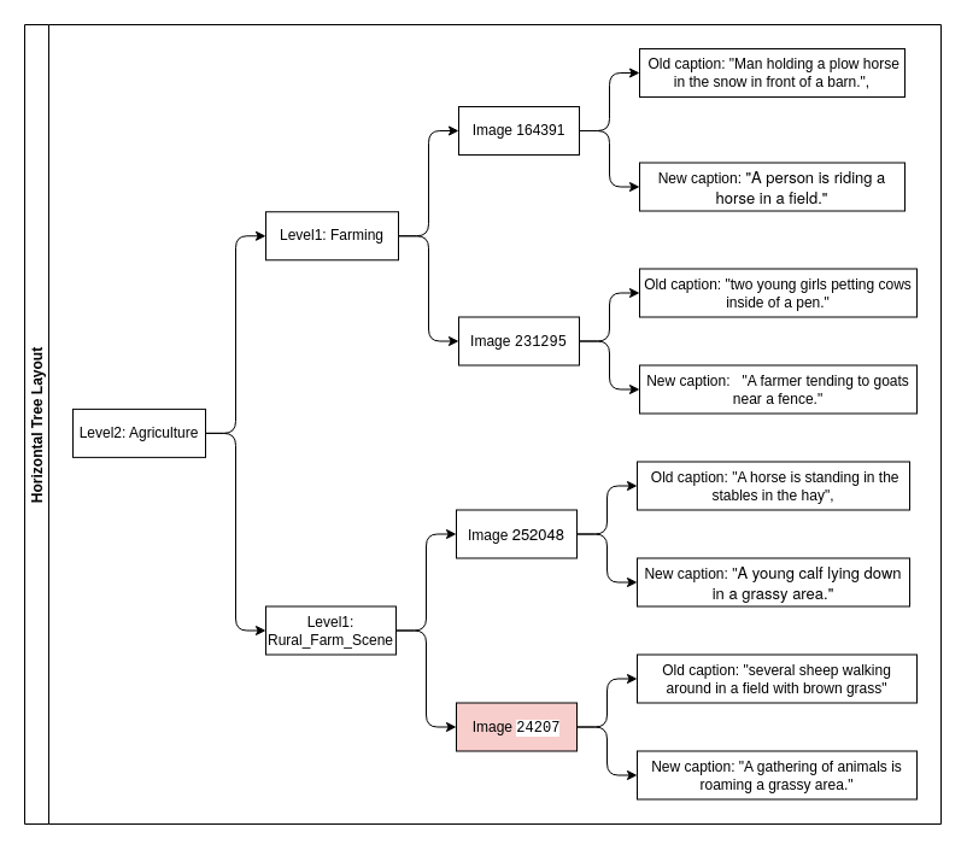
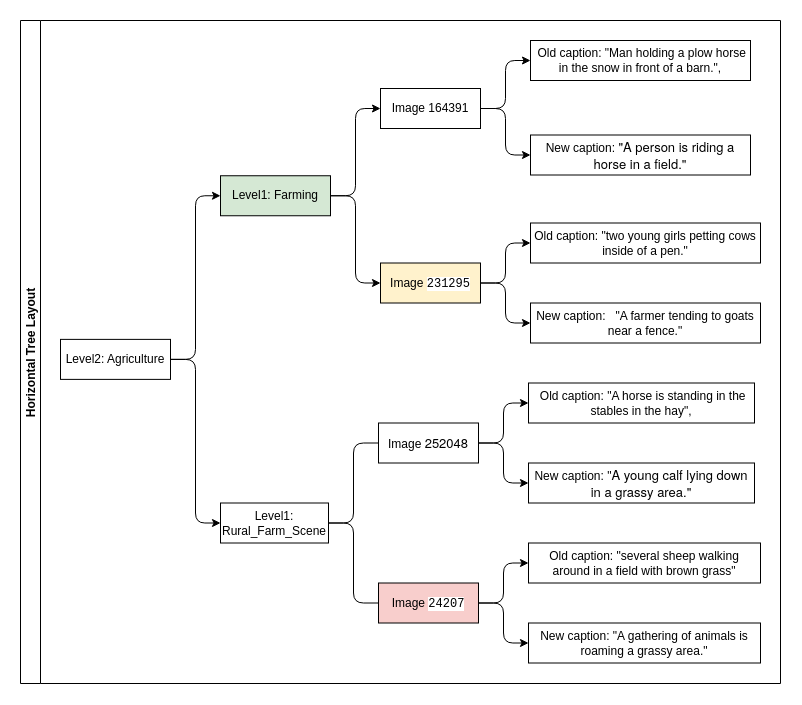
  <mxCell id="0" />
  <mxCell id="1" parent="0" />
  <mxCell id="2" value="Horizontal Tree Layout" style="swimlane;startSize=20;horizontal=0;childLayout=treeLayout;horizontalTree=1;sortEdges=1;resizable=0;containerType=tree;fontSize=12;" vertex="1" parent="1"><mxGeometry x="20" y="20" width="760" height="663" as="geometry" /></mxCell>
  <mxCell id="3" value="Level2: Agriculture" style="whiteSpace=wrap;html=1;" vertex="1" parent="2"><mxGeometry x="40" y="318.875" width="110" height="40" as="geometry" /></mxCell>
- <mxCell id="4" value="Level1: Farming" style="whiteSpace=wrap;html=1;" vertex="1" parent="2"><mxGeometry x="200" y="155.25" width="110" height="40" as="geometry" /></mxCell>
+ <mxCell id="4" value="Level1: Farming" style="whiteSpace=wrap;html=1;fillColor=#d5e8d4;" vertex="1" parent="2"><mxGeometry x="200" y="155.25" width="110" height="40" as="geometry" /></mxCell>
  <mxCell id="5" value="" style="edgeStyle=elbowEdgeStyle;elbow=horizontal;html=1;rounded=1;curved=0;sourcePerimeterSpacing=0;targetPerimeterSpacing=0;startSize=6;endSize=6;" edge="1" parent="2" source="3" target="4"><mxGeometry relative="1" as="geometry" /></mxCell>
  <mxCell id="6" value="Level1: Rural_Farm_Scene" style="whiteSpace=wrap;html=1;" vertex="1" parent="2"><mxGeometry x="200" y="482.5" width="108" height="40" as="geometry" /></mxCell>
  <mxCell id="7" value="" style="edgeStyle=elbowEdgeStyle;elbow=horizontal;html=1;rounded=1;curved=0;sourcePerimeterSpacing=0;targetPerimeterSpacing=0;startSize=6;endSize=6;" edge="1" parent="2" source="3" target="6"><mxGeometry relative="1" as="geometry" /></mxCell>
  <mxCell id="8" value="" style="edgeStyle=elbowEdgeStyle;elbow=horizontal;html=1;rounded=1;curved=0;sourcePerimeterSpacing=0;targetPerimeterSpacing=0;startSize=6;endSize=6;" edge="1" target="9" source="4" parent="2"><mxGeometry relative="1" as="geometry"><mxPoint x="170" y="-761.17" as="sourcePoint" /></mxGeometry></mxCell>
  <mxCell id="9" value="&lt;p class=&quot;p1&quot;&gt;Image &lt;span class=&quot;s1&quot;&gt;164391&lt;/span&gt;&lt;/p&gt;" style="whiteSpace=wrap;html=1;" vertex="1" parent="2"><mxGeometry x="360" y="68" width="100" height="40" as="geometry" /></mxCell>
- <mxCell id="10" value="" style="edgeStyle=elbowEdgeStyle;elbow=horizontal;html=1;rounded=1;curved=0;sourcePerimeterSpacing=0;targetPerimeterSpacing=0;startSize=6;endSize=6;" edge="1" target="11" source="6" parent="2"><mxGeometry relative="1" as="geometry"><mxPoint x="170" y="-761.17" as="sourcePoint" /></mxGeometry></mxCell>
+ <mxCell id="10" value="" style="edgeStyle=elbowEdgeStyle;elbow=horizontal;html=1;rounded=1;curved=0;sourcePerimeterSpacing=0;targetPerimeterSpacing=0;startSize=6;endSize=6;endArrow=none;" edge="1" target="11" source="6" parent="2"><mxGeometry relative="1" as="geometry"><mxPoint x="170" y="-761.17" as="sourcePoint" /></mxGeometry></mxCell>
  <mxCell id="11" value="Image&amp;nbsp;&lt;span style=&quot;font-family: &amp;quot;Helvetica Neue&amp;quot;; font-size: 13px; text-align: start; background-color: transparent; color: light-dark(rgb(0, 0, 0), rgb(255, 255, 255));&quot;&gt;252048&lt;/span&gt;" style="whiteSpace=wrap;html=1;" vertex="1" parent="2"><mxGeometry x="358" y="402.5" width="100" height="40" as="geometry" /></mxCell>
  <mxCell id="12" value="" style="edgeStyle=elbowEdgeStyle;elbow=horizontal;html=1;rounded=1;curved=0;sourcePerimeterSpacing=0;targetPerimeterSpacing=0;startSize=6;endSize=6;" edge="1" target="13" source="9" parent="2"><mxGeometry relative="1" as="geometry"><mxPoint x="320" y="-704.17" as="sourcePoint" /></mxGeometry></mxCell>
  <mxCell id="13" value="&lt;p class=&quot;p1&quot;&gt;&amp;nbsp;Old caption: &quot;Man holding a plow horse in the snow in front of a barn.&quot;,&lt;/p&gt;" style="whiteSpace=wrap;html=1;" vertex="1" parent="2"><mxGeometry x="510" y="20" width="220" height="40" as="geometry" /></mxCell>
  <mxCell id="14" value="" style="edgeStyle=elbowEdgeStyle;elbow=horizontal;html=1;rounded=1;curved=0;sourcePerimeterSpacing=0;targetPerimeterSpacing=0;startSize=6;endSize=6;" edge="1" target="15" source="9" parent="2"><mxGeometry relative="1" as="geometry"><mxPoint x="320" y="-678.79" as="sourcePoint" /></mxGeometry></mxCell>
  <mxCell id="15" value="&lt;p class=&quot;p1&quot;&gt;&lt;span style=&quot;background-color: transparent; color: light-dark(rgb(0, 0, 0), rgb(255, 255, 255));&quot;&gt;New caption:&amp;nbsp;&lt;/span&gt;&lt;span style=&quot;background-color: transparent; color: light-dark(rgb(0, 0, 0), rgb(255, 255, 255)); font-family: &amp;quot;Helvetica Neue&amp;quot;; font-size: 13px; text-align: start;&quot;&gt;&quot;A person is riding a horse in a field.&quot;&lt;/span&gt;&lt;/p&gt;" style="whiteSpace=wrap;html=1;" vertex="1" parent="2"><mxGeometry x="510" y="114.5" width="220" height="40" as="geometry" /></mxCell>
  <mxCell id="16" value="" style="edgeStyle=elbowEdgeStyle;elbow=horizontal;html=1;rounded=1;curved=0;sourcePerimeterSpacing=0;targetPerimeterSpacing=0;startSize=6;endSize=6;" edge="1" target="17" source="4" parent="2"><mxGeometry relative="1" as="geometry"><mxPoint x="170" y="-527.17" as="sourcePoint" /></mxGeometry></mxCell>
- <mxCell id="17" value="Image&amp;nbsp;&lt;span style=&quot;background-color: rgb(255, 255, 255); font-family: Menlo, Monaco, &amp;quot;Courier New&amp;quot;, monospace; white-space: pre; color: light-dark(rgb(0, 0, 0), rgb(255, 255, 255));&quot;&gt;231295&lt;/span&gt;" style="whiteSpace=wrap;html=1;" vertex="1" parent="2"><mxGeometry x="360" y="242.5" width="100" height="40" as="geometry" /></mxCell>
+ <mxCell id="17" value="Image&amp;nbsp;&lt;span style=&quot;background-color: rgb(255, 255, 255); font-family: Menlo, Monaco, &amp;quot;Courier New&amp;quot;, monospace; white-space: pre; color: light-dark(rgb(0, 0, 0), rgb(255, 255, 255));&quot;&gt;231295&lt;/span&gt;" style="whiteSpace=wrap;html=1;fillColor=#fff2cc;" vertex="1" parent="2"><mxGeometry x="360" y="242.5" width="100" height="40" as="geometry" /></mxCell>
  <mxCell id="18" value="" style="edgeStyle=elbowEdgeStyle;elbow=horizontal;html=1;rounded=1;curved=0;sourcePerimeterSpacing=0;targetPerimeterSpacing=0;startSize=6;endSize=6;" edge="1" target="19" source="17" parent="2"><mxGeometry relative="1" as="geometry"><mxPoint x="320" y="-421.35" as="sourcePoint" /></mxGeometry></mxCell>
  <mxCell id="19" value="Old caption: &quot;two young girls petting cows inside of a pen.&quot;" style="whiteSpace=wrap;html=1;" vertex="1" parent="2"><mxGeometry x="510" y="202.5" width="230" height="40" as="geometry" /></mxCell>
  <mxCell id="20" value="" style="edgeStyle=elbowEdgeStyle;elbow=horizontal;html=1;rounded=1;curved=0;sourcePerimeterSpacing=0;targetPerimeterSpacing=0;startSize=6;endSize=6;" edge="1" target="21" source="17" parent="2"><mxGeometry relative="1" as="geometry"><mxPoint x="320" y="-424.325" as="sourcePoint" /></mxGeometry></mxCell>
  <mxCell id="21" value="New caption:&amp;nbsp;&amp;nbsp;&amp;nbsp;&quot;A farmer tending to goats near a fence.&quot;" style="whiteSpace=wrap;html=1;" vertex="1" parent="2"><mxGeometry x="510" y="282.5" width="230" height="40" as="geometry" /></mxCell>
  <mxCell id="22" value="" style="edgeStyle=elbowEdgeStyle;elbow=horizontal;html=1;rounded=1;curved=0;sourcePerimeterSpacing=0;targetPerimeterSpacing=0;startSize=6;endSize=6;" edge="1" target="23" source="11" parent="2"><mxGeometry relative="1" as="geometry"><mxPoint x="322" y="-18.95" as="sourcePoint" /></mxGeometry></mxCell>
  <mxCell id="23" value="&amp;nbsp;Old caption: &quot;A horse is standing in the stables in the hay&quot;," style="whiteSpace=wrap;html=1;" vertex="1" parent="2"><mxGeometry x="508" y="362.5" width="226" height="40" as="geometry" /></mxCell>
- <mxCell id="24" value="" style="edgeStyle=elbowEdgeStyle;elbow=horizontal;html=1;rounded=1;curved=0;sourcePerimeterSpacing=0;targetPerimeterSpacing=0;startSize=6;endSize=6;" edge="1" target="25" source="6" parent="2"><mxGeometry relative="1" as="geometry"><mxPoint x="322" y="-17.75" as="sourcePoint" /></mxGeometry></mxCell>
+ <mxCell id="24" value="" style="edgeStyle=elbowEdgeStyle;elbow=horizontal;html=1;rounded=1;curved=0;sourcePerimeterSpacing=0;targetPerimeterSpacing=0;startSize=6;endSize=6;endArrow=none;" edge="1" target="25" source="6" parent="2"><mxGeometry relative="1" as="geometry"><mxPoint x="322" y="-17.75" as="sourcePoint" /></mxGeometry></mxCell>
  <mxCell id="25" value="Image&amp;nbsp;&lt;span style=&quot;background-color: rgb(255, 255, 255); font-family: Menlo, Monaco, &amp;quot;Courier New&amp;quot;, monospace; white-space: pre; color: light-dark(rgb(0, 0, 0), rgb(255, 255, 255));&quot;&gt;24207&lt;/span&gt;" style="whiteSpace=wrap;html=1;fillColor=#f8cecc;" vertex="1" parent="2"><mxGeometry x="358" y="562.5" width="100" height="40" as="geometry" /></mxCell>
  <mxCell id="26" value="" style="edgeStyle=elbowEdgeStyle;elbow=horizontal;html=1;rounded=1;curved=0;sourcePerimeterSpacing=0;targetPerimeterSpacing=0;startSize=6;endSize=6;" edge="1" target="27" source="25" parent="2"><mxGeometry relative="1" as="geometry"><mxPoint x="328" y="267.625" as="sourcePoint" /></mxGeometry></mxCell>
  <mxCell id="27" value="Old caption: &quot;several sheep walking around in a field with brown grass&quot;" style="whiteSpace=wrap;html=1;" vertex="1" parent="2"><mxGeometry x="508" y="522.5" width="232" height="40" as="geometry" /></mxCell>
  <mxCell id="28" value="" style="edgeStyle=elbowEdgeStyle;elbow=horizontal;html=1;rounded=1;curved=0;sourcePerimeterSpacing=0;targetPerimeterSpacing=0;startSize=6;endSize=6;" edge="1" target="29" source="11" parent="2"><mxGeometry relative="1" as="geometry"><mxPoint x="478" y="227.625" as="sourcePoint" /></mxGeometry></mxCell>
  <mxCell id="29" value="New caption: &quot;&lt;span style=&quot;font-family: &amp;quot;Helvetica Neue&amp;quot;; font-size: 13px; text-align: start; background-color: transparent; color: light-dark(rgb(0, 0, 0), rgb(255, 255, 255));&quot;&gt;A young calf lying down in a grassy area.&quot;&lt;/span&gt;" style="whiteSpace=wrap;html=1;" vertex="1" parent="2"><mxGeometry x="508" y="442.5" width="226" height="40" as="geometry" /></mxCell>
  <mxCell id="30" value="" style="edgeStyle=elbowEdgeStyle;elbow=horizontal;html=1;rounded=1;curved=0;sourcePerimeterSpacing=0;targetPerimeterSpacing=0;startSize=6;endSize=6;" edge="1" target="31" source="25" parent="2"><mxGeometry relative="1" as="geometry"><mxPoint x="478" y="653" as="sourcePoint" /></mxGeometry></mxCell>
  <mxCell id="31" value="New caption: &quot;A gathering of animals is roaming a grassy area.&quot;" style="whiteSpace=wrap;html=1;" vertex="1" parent="2"><mxGeometry x="508" y="602.5" width="232" height="40" as="geometry" /></mxCell>
